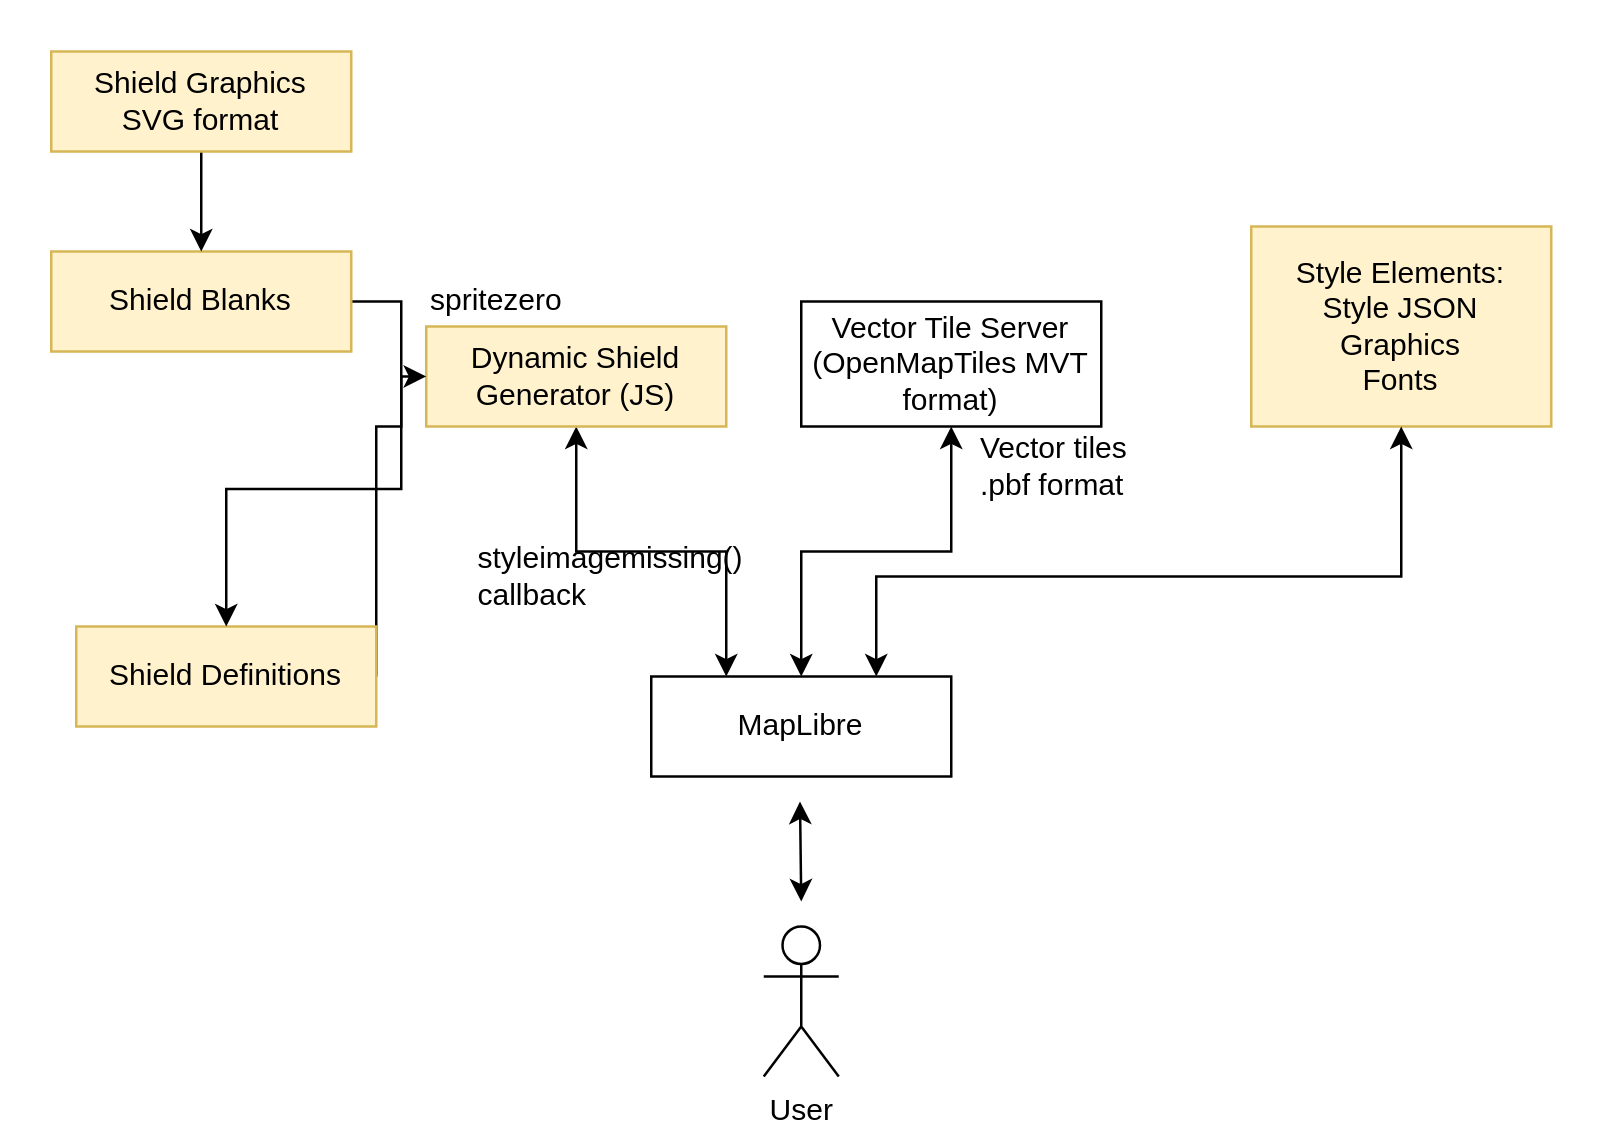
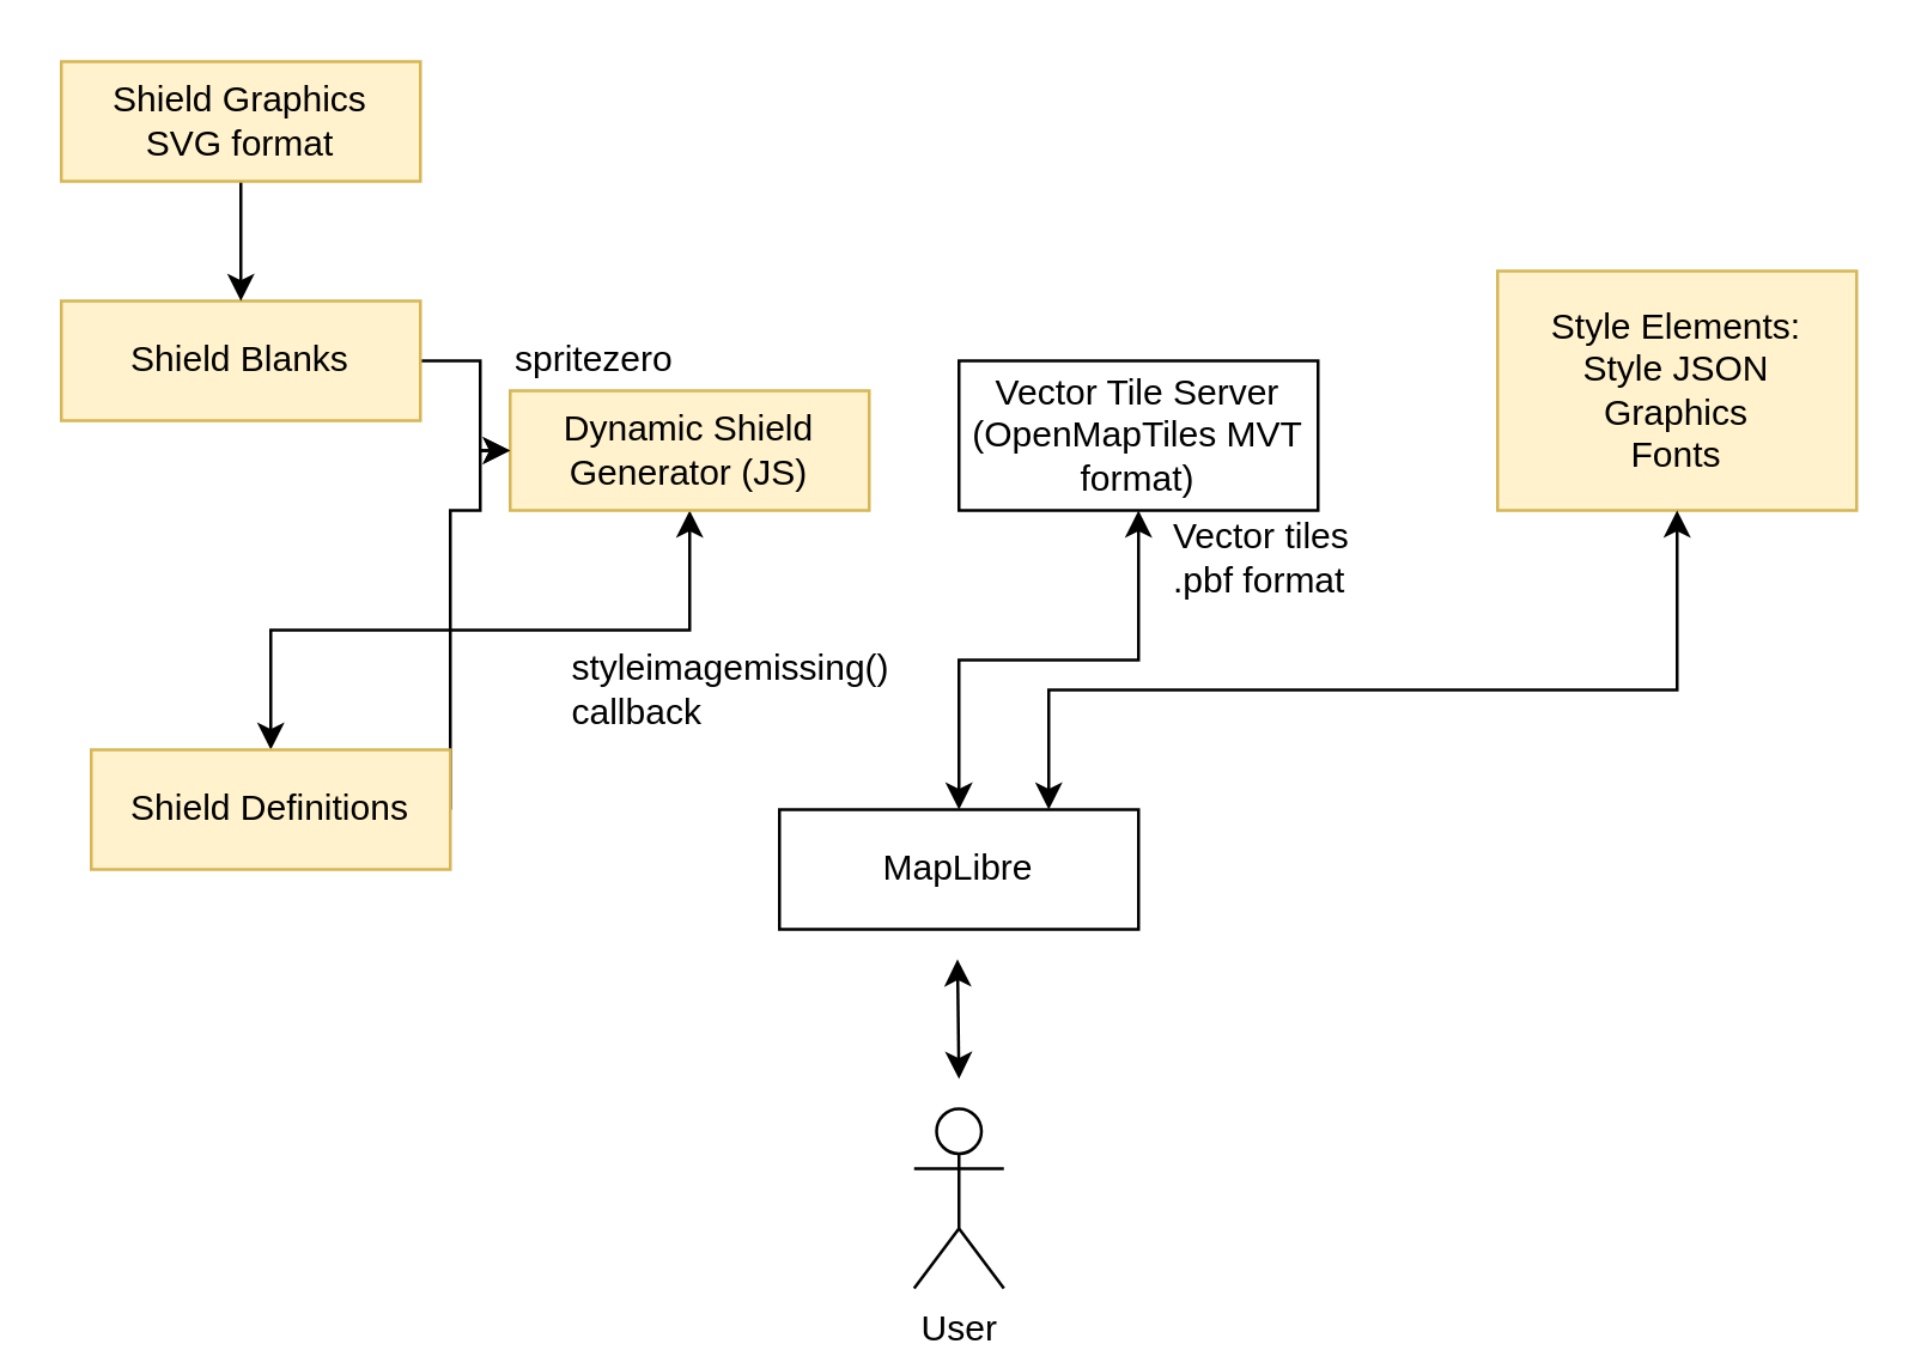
  <mxCell id="0" style=";html=1;" />
  <mxCell id="1" style=";html=1;" parent="0" />
  <mxCell id="2" style="edgeStyle=orthogonalEdgeStyle;rounded=0;orthogonalLoop=1;jettySize=auto;html=1;exitX=0.5;exitY=1;exitDx=0;exitDy=0;entryX=0.5;entryY=0;entryDx=0;entryDy=0;startArrow=classic;startFill=1;" parent="1" source="3" target="4" edge="1"><mxGeometry relative="1" as="geometry"><Array as="points"><mxPoint x="380" y="220" /><mxPoint x="320" y="220" /></Array></mxGeometry></mxCell>
  <mxCell id="3" value="Vector Tile Server&lt;br&gt;(OpenMapTiles MVT format)" style="rounded=0;whiteSpace=wrap;html=1;" parent="1" vertex="1"><mxGeometry x="320" y="120" width="120" height="50" as="geometry" /></mxCell>
  <mxCell id="4" value="MapLibre" style="rounded=0;whiteSpace=wrap;html=1;" parent="1" vertex="1"><mxGeometry x="260" y="270" width="120" height="40" as="geometry" /></mxCell>
  <mxCell id="5" value="Style Elements:&lt;br&gt;Style JSON&lt;br&gt;Graphics&lt;br&gt;Fonts" style="rounded=0;whiteSpace=wrap;html=1;fillColor=#fff2cc;strokeColor=#d6b656;" parent="1" vertex="1"><mxGeometry x="500" y="90" width="120" height="80" as="geometry" /></mxCell>
- <mxCell id="6" style="edgeStyle=orthogonalEdgeStyle;rounded=0;orthogonalLoop=1;jettySize=auto;html=1;exitX=0.5;exitY=1;exitDx=0;exitDy=0;entryX=0.25;entryY=0;entryDx=0;entryDy=0;startArrow=classic;startFill=1;" parent="1" source="7" target="4" edge="1"><mxGeometry relative="1" as="geometry"><mxPoint x="290" y="260" as="targetPoint" /></mxGeometry></mxCell>
+ <mxCell id="6" style="edgeStyle=orthogonalEdgeStyle;rounded=0;orthogonalLoop=1;jettySize=auto;html=1;exitX=0.5;exitY=1;exitDx=0;exitDy=0;startArrow=classic;startFill=1;" parent="1" source="7" target="9" edge="1"><mxGeometry relative="1" as="geometry"><mxPoint x="290" y="260" as="targetPoint" /></mxGeometry></mxCell>
  <mxCell id="7" value="Dynamic Shield Generator (JS)" style="rounded=0;whiteSpace=wrap;html=1;fillColor=#fff2cc;strokeColor=#d6b656;" parent="1" vertex="1"><mxGeometry x="170" y="130" width="120" height="40" as="geometry" /></mxCell>
  <mxCell id="8" style="edgeStyle=orthogonalEdgeStyle;rounded=0;orthogonalLoop=1;jettySize=auto;html=1;exitX=1;exitY=0.5;exitDx=0;exitDy=0;" parent="1" source="9" edge="1"><mxGeometry relative="1" as="geometry"><mxPoint x="170" y="150" as="targetPoint" /><Array as="points"><mxPoint x="160" y="170" /><mxPoint x="160" y="150" /></Array></mxGeometry></mxCell>
  <mxCell id="9" value="Shield Definitions" style="rounded=0;whiteSpace=wrap;html=1;fillColor=#fff2cc;strokeColor=#d6b656;" parent="1" vertex="1"><mxGeometry x="30" y="250" width="120" height="40" as="geometry" /></mxCell>
- <mxCell id="10" style="edgeStyle=orthogonalEdgeStyle;rounded=0;orthogonalLoop=1;jettySize=auto;html=1;exitX=1;exitY=0.5;exitDx=0;exitDy=0;" parent="1" source="11" target="9" edge="1"><mxGeometry relative="1" as="geometry" /></mxCell>
+ <mxCell id="10" style="edgeStyle=orthogonalEdgeStyle;rounded=0;orthogonalLoop=1;jettySize=auto;html=1;exitX=1;exitY=0.5;exitDx=0;exitDy=0;entryX=0;entryY=0.5;entryDx=0;entryDy=0;" parent="1" source="11" target="7" edge="1"><mxGeometry relative="1" as="geometry" /></mxCell>
  <mxCell id="11" value="Shield Blanks" style="rounded=0;whiteSpace=wrap;html=1;fillColor=#fff2cc;strokeColor=#d6b656;" parent="1" vertex="1"><mxGeometry x="20" y="100" width="120" height="40" as="geometry" /></mxCell>
  <mxCell id="12" value="" style="endArrow=classic;startArrow=classic;html=1;rounded=0;" parent="1" edge="1"><mxGeometry width="50" height="50" relative="1" as="geometry"><mxPoint x="320" y="360" as="sourcePoint" /><mxPoint x="319.5" y="320" as="targetPoint" /></mxGeometry></mxCell>
  <mxCell id="13" value="Vector tiles&lt;br&gt;.pbf format" style="text;html=1;resizable=0;autosize=1;align=left;verticalAlign=middle;points=[];fillColor=none;strokeColor=none;rounded=0;" parent="1" vertex="1"><mxGeometry x="390" y="171" width="70" height="30" as="geometry" /></mxCell>
  <mxCell id="14" value="spritezero" style="text;html=1;resizable=0;autosize=1;align=left;verticalAlign=middle;points=[];fillColor=none;strokeColor=none;rounded=0;" parent="1" vertex="1"><mxGeometry x="170" y="110" width="70" height="20" as="geometry" /></mxCell>
  <mxCell id="15" value="" style="edgeStyle=orthogonalEdgeStyle;rounded=0;orthogonalLoop=1;jettySize=auto;html=1;" parent="1" source="16" target="11" edge="1"><mxGeometry relative="1" as="geometry" /></mxCell>
  <mxCell id="16" value="Shield Graphics&lt;br&gt;SVG format" style="rounded=0;whiteSpace=wrap;html=1;fillColor=#fff2cc;strokeColor=#d6b656;" parent="1" vertex="1"><mxGeometry x="20" y="20" width="120" height="40" as="geometry" /></mxCell>
  <mxCell id="17" value="styleimagemissing()&lt;br&gt;callback" style="text;html=1;resizable=0;autosize=1;align=left;verticalAlign=middle;points=[];fillColor=none;strokeColor=none;rounded=0;" parent="1" vertex="1"><mxGeometry x="189" y="215" width="120" height="30" as="geometry" /></mxCell>
  <mxCell id="18" value="" style="endArrow=classic;startArrow=classic;html=1;rounded=0;entryX=0.5;entryY=1;entryDx=0;entryDy=0;exitX=0.75;exitY=0;exitDx=0;exitDy=0;" parent="1" source="4" target="5" edge="1"><mxGeometry width="50" height="50" relative="1" as="geometry"><mxPoint x="340" y="320" as="sourcePoint" /><mxPoint x="390" y="270" as="targetPoint" /><Array as="points"><mxPoint x="350" y="230" /><mxPoint x="560" y="230" /></Array></mxGeometry></mxCell>
  <mxCell id="19" value="User" style="shape=umlActor;verticalLabelPosition=bottom;verticalAlign=top;html=1;outlineConnect=0;" vertex="1" parent="1"><mxGeometry x="305" y="370" width="30" height="60" as="geometry" /></mxCell>
